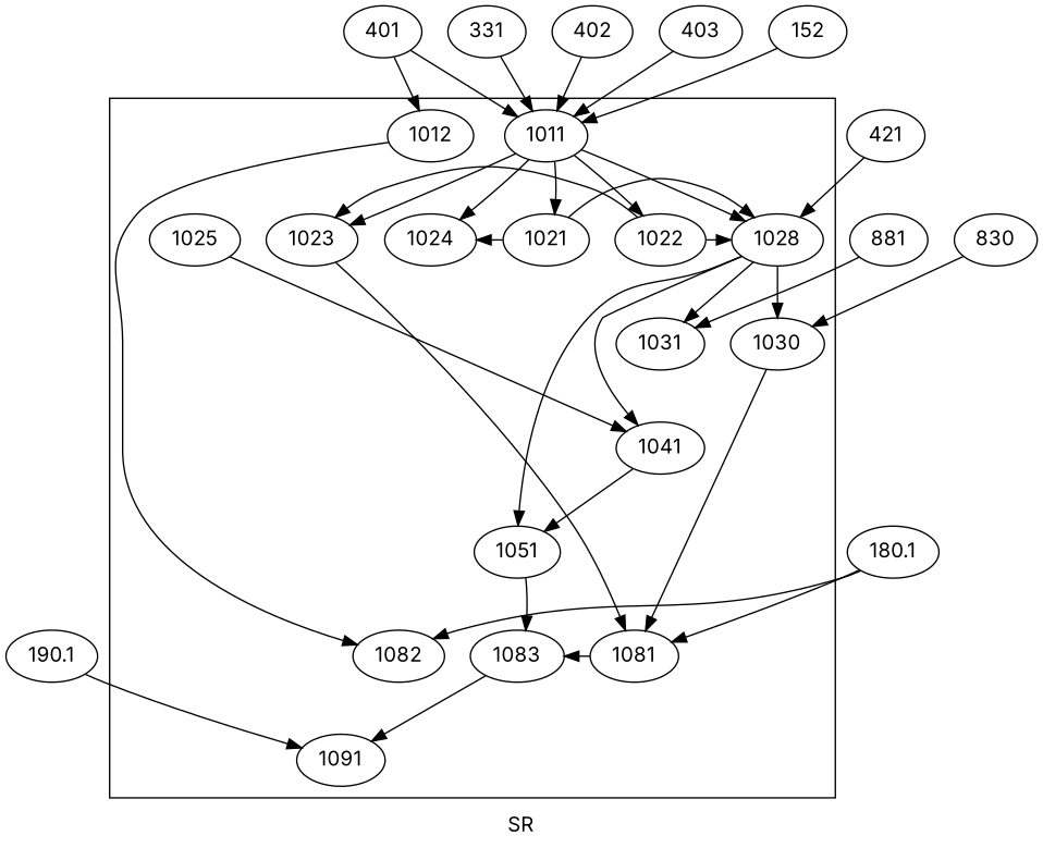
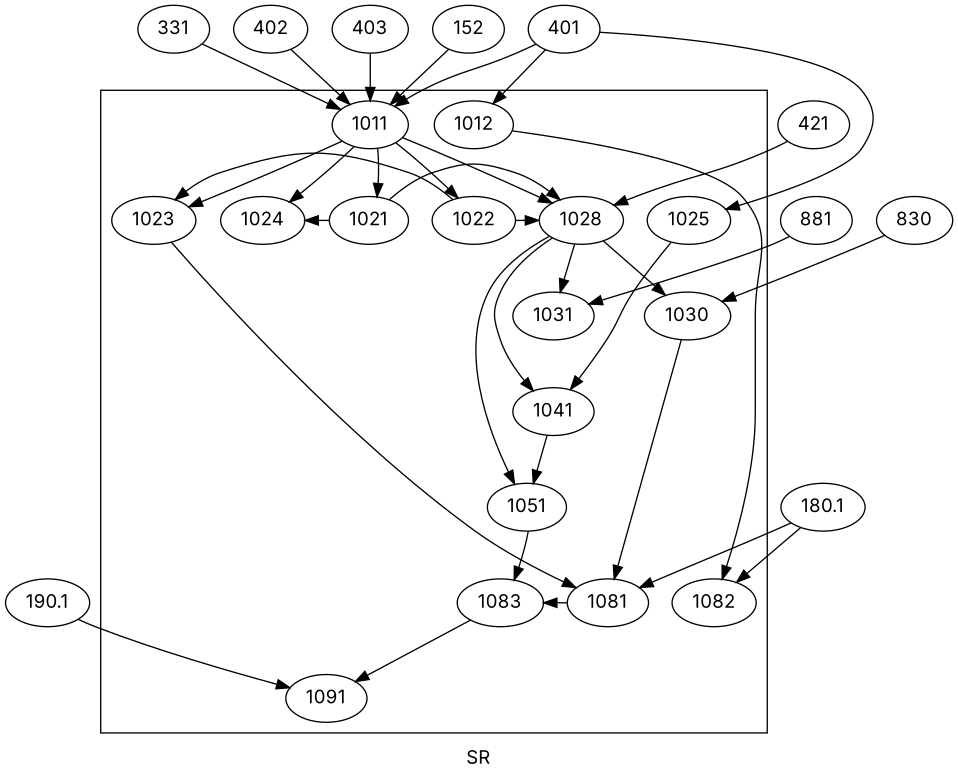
  digraph {
    fontname=Inter
    label=SR
    node [fontname=Inter]
    edge [fontname=Inter]
    1011
    1012
    1025
    1028
    1021
    1022
    1023
    1024
    1030
    1031
    1041
    1051
    1081
    1082
    1083
    1091
    401
    402
    403
    152
    331
    421
    830
    n24 [label=881]
    180.1
    190.1
    subgraph cluster_1 {
      label=""
      subgraph sub_2 {
        label=""
        rank=same
        1011
        1012
      }
      subgraph sub_3 {
        label=""
        rank=same
        1025
        1028
        1021
        1022
        1023
        1024
      }
      subgraph sub_4 {
        label=""
        rank=same
        1030
        1031
      }
      subgraph sub_5 {
        label=""
        rank=same
        1041
      }
      subgraph sub_6 {
        label=""
        rank=same
        1051
      }
      subgraph sub_7 {
        label=""
        rank=same
        1081
        1082
        1083
      }
      subgraph sub_8 {
        label=""
        rank=same
        1091
      }
    }
    1011 -> 1012 [style=invis]
    1011 -> 1025 [style=invis]
    1011 -> 1028 [style=invis]
    1011 -> 1028
    1011 -> 1021 [style=invis]
    1011 -> 1021
    1011 -> 1022 [style=invis]
    1011 -> 1022
    1011 -> 1023 [style=invis]
    1011 -> 1023
    1011 -> 1024 [style=invis]
    1011 -> 1024
    1012 -> 1025 [style=invis]
    1012 -> 1028 [style=invis]
    1012 -> 1021 [style=invis]
    1012 -> 1022 [style=invis]
    1012 -> 1023 [style=invis]
    1012 -> 1024 [style=invis]
    1012 -> 1082
    1025 -> 1028 [style=invis]
    1025 -> 1041
    1028 -> 1030
    1028 -> 1031
    1028 -> 1041
    1028 -> 1051
    1021 -> 1028
    1021 -> 1022 [style=invis]
    1021 -> 1024
    1022 -> 1028
    1022 -> 1023
    1023 -> 1024 [style=invis]
    1023 -> 1081
    1030 -> 1031 [style=invis]
    1030 -> 1041 [style=invis]
    1030 -> 1081
    1031 -> 1041 [style=invis]
    1041 -> 1051
    1051 -> 1081 [style=invis]
    1051 -> 1082 [style=invis]
    1051 -> 1083 [style=invis]
    1051 -> 1083
    1081 -> 1082 [style=invis]
    1081 -> 1083
    1083 -> 1091
    401 -> 1011
    401 -> 1012
+   401 -> 1025
    402 -> 1011
    403 -> 1011
    152 -> 1011
    331 -> 1011
    421 -> 1028
    830 -> 1030
    n24 -> 1031
    180.1 -> 1081
    180.1 -> 1082
    190.1 -> 1091
  }
